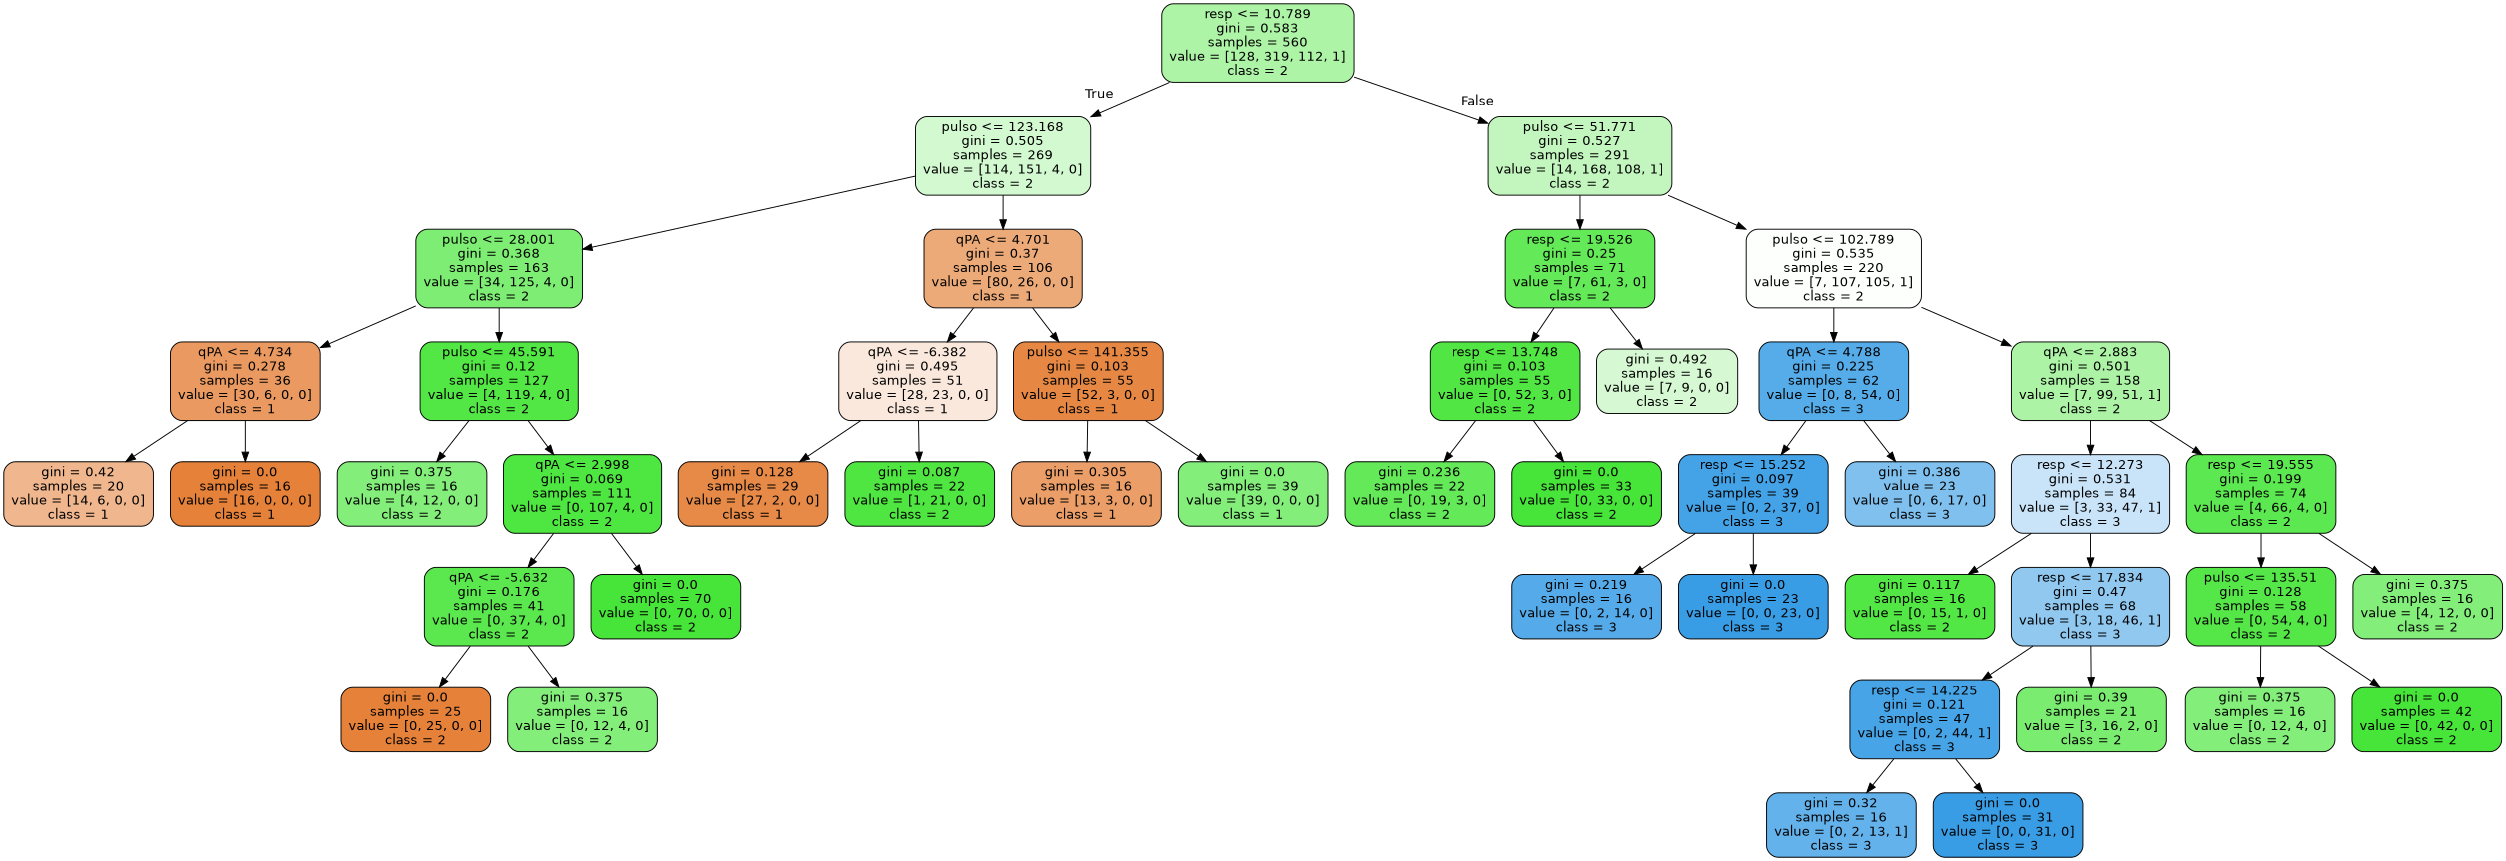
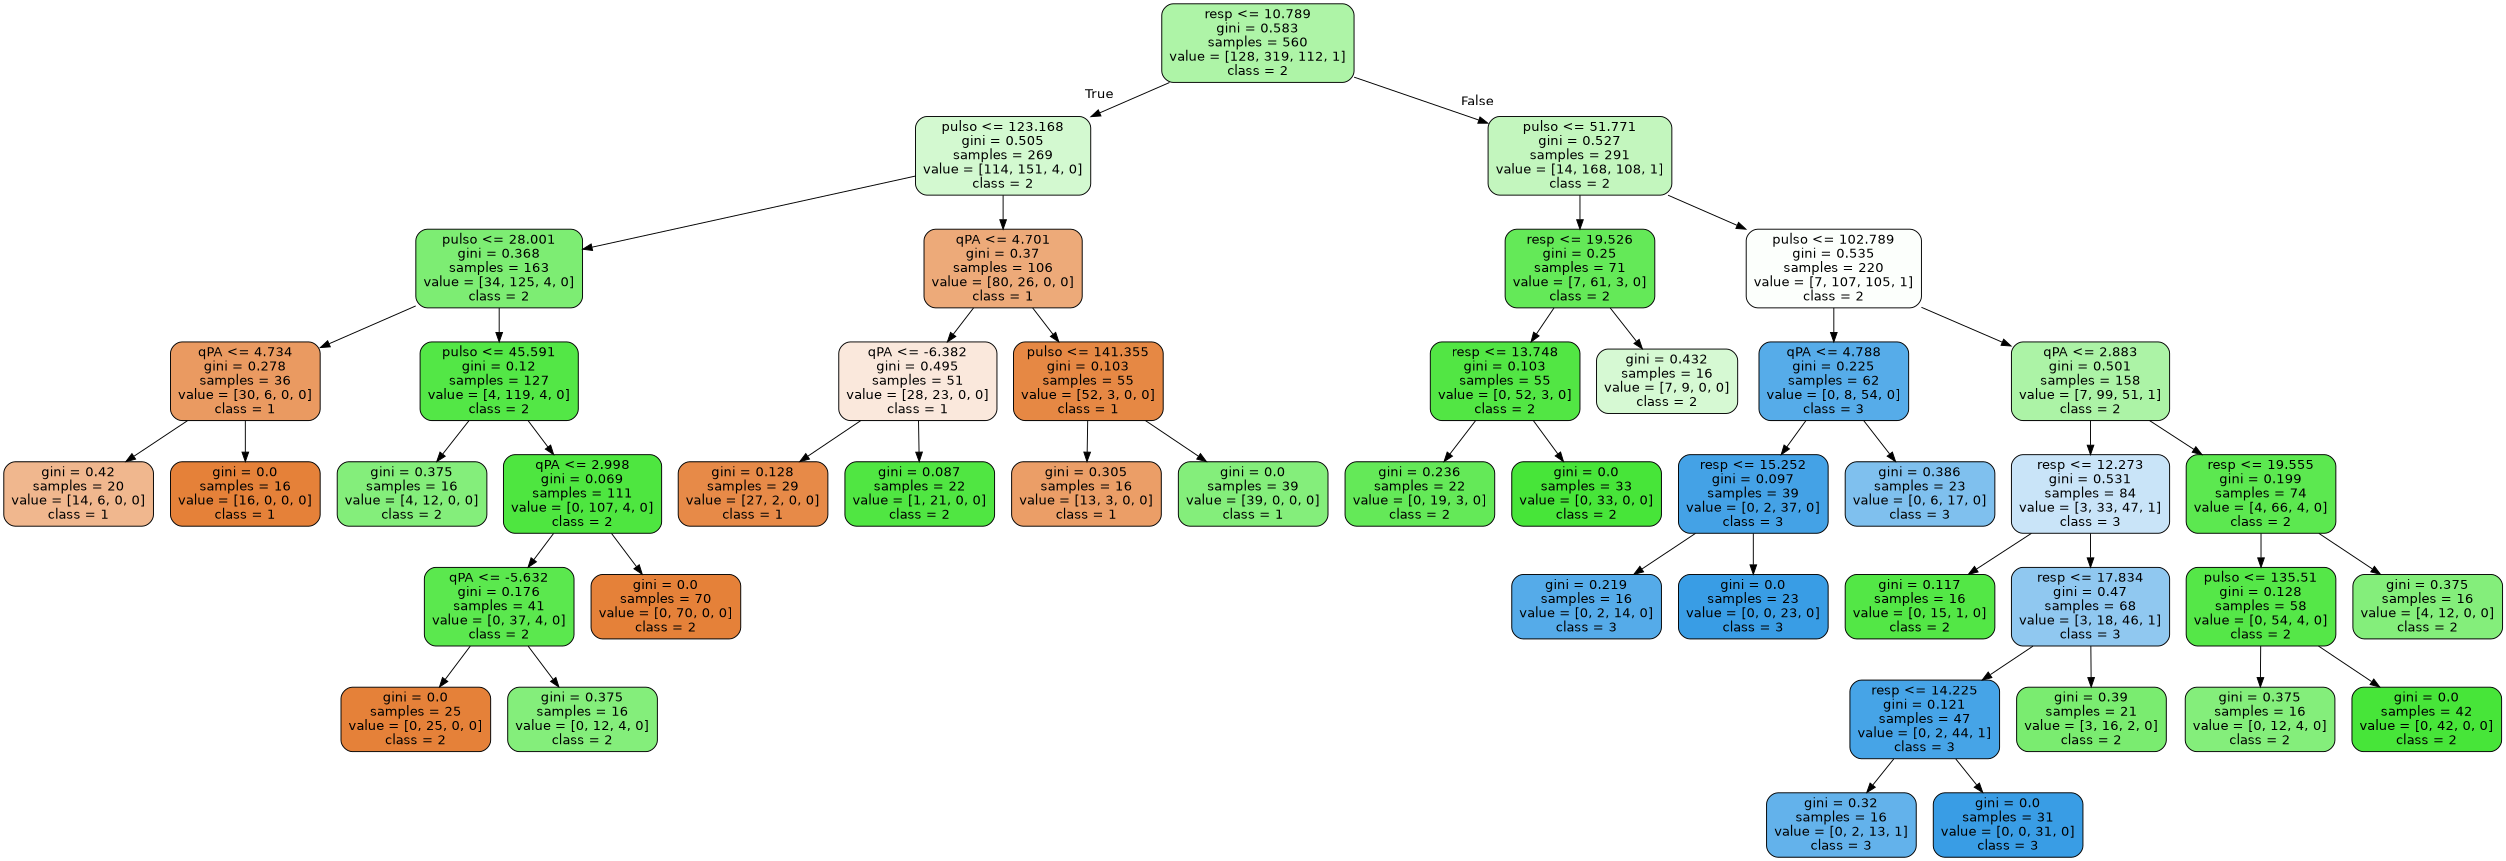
  digraph {
    node [color=black fillcolor="#84ee7b" fontname=helvetica shape=box style="filled, rounded"]
    edge [fontname=helvetica]
    n1 [fillcolor="#aef4a7" label="resp <= 10.789\ngini = 0.583\nsamples = 560\nvalue = [128, 319, 112, 1]\nclass = 2"]
    n2 [fillcolor="#d3f9d0" label="pulso <= 123.168\ngini = 0.505\nsamples = 269\nvalue = [114, 151, 4, 0]\nclass = 2"]
    n3 [fillcolor="#c3f6be" label="pulso <= 51.771\ngini = 0.527\nsamples = 291\nvalue = [14, 168, 108, 1]\nclass = 2"]
    n4 [fillcolor="#7ded73" label="pulso <= 28.001\ngini = 0.368\nsamples = 163\nvalue = [34, 125, 4, 0]\nclass = 2"]
    n5 [fillcolor="#edaa79" label="qPA <= 4.701\ngini = 0.37\nsamples = 106\nvalue = [80, 26, 0, 0]\nclass = 1"]
    n6 [fillcolor="#64e958" label="resp <= 19.526\ngini = 0.25\nsamples = 71\nvalue = [7, 61, 3, 0]\nclass = 2"]
    n7 [fillcolor="#fcfffc" label="pulso <= 102.789\ngini = 0.535\nsamples = 220\nvalue = [7, 107, 105, 1]\nclass = 2"]
    n8 [fillcolor="#ea9a61" label="qPA <= 4.734\ngini = 0.278\nsamples = 36\nvalue = [30, 6, 0, 0]\nclass = 1"]
    n9 [fillcolor="#53e746" label="pulso <= 45.591\ngini = 0.12\nsamples = 127\nvalue = [4, 119, 4, 0]\nclass = 2"]
    n10 [fillcolor="#fae8dc" label="qPA <= -6.382\ngini = 0.495\nsamples = 51\nvalue = [28, 23, 0, 0]\nclass = 1"]
    n11 [fillcolor="#e68844" label="pulso <= 141.355\ngini = 0.103\nsamples = 55\nvalue = [52, 3, 0, 0]\nclass = 1"]
    n12 [fillcolor="#f0b78e" label="gini = 0.42\nsamples = 20\nvalue = [14, 6, 0, 0]\nclass = 1"]
    n13 [fillcolor="#e58139" label="gini = 0.0\nsamples = 16\nvalue = [16, 0, 0, 0]\nclass = 1"]
    n14 [label="gini = 0.375\nsamples = 16\nvalue = [4, 12, 0, 0]\nclass = 2"]
    n15 [fillcolor="#4ee640" label="qPA <= 2.998\ngini = 0.069\nsamples = 111\nvalue = [0, 107, 4, 0]\nclass = 2"]
    n16 [fillcolor="#5be84e" label="qPA <= -5.632\ngini = 0.176\nsamples = 41\nvalue = [0, 37, 4, 0]\nclass = 2"]
-   n17 [fillcolor="#47e539" label="gini = 0.0\nsamples = 70\nvalue = [0, 70, 0, 0]\nclass = 2"]
+   n17 [fillcolor="#e58139" label="gini = 0.0\nsamples = 70\nvalue = [0, 70, 0, 0]\nclass = 2"]
    n18 [fillcolor="#e58139" label="gini = 0.0\nsamples = 25\nvalue = [0, 25, 0, 0]\nclass = 2"]
    n19 [label="gini = 0.375\nsamples = 16\nvalue = [0, 12, 4, 0]\nclass = 2"]
    n20 [fillcolor="#e78a48" label="gini = 0.128\nsamples = 29\nvalue = [27, 2, 0, 0]\nclass = 1"]
    n21 [fillcolor="#50e642" label="gini = 0.087\nsamples = 22\nvalue = [1, 21, 0, 0]\nclass = 2"]
    n22 [fillcolor="#eb9e67" label="gini = 0.305\nsamples = 16\nvalue = [13, 3, 0, 0]\nclass = 1"]
    n23 [label="gini = 0.0\nsamples = 39\nvalue = [39, 0, 0, 0]\nclass = 1"]
    n24 [fillcolor="#52e644" label="resp <= 13.748\ngini = 0.103\nsamples = 55\nvalue = [0, 52, 3, 0]\nclass = 2"]
-   n25 [fillcolor="#d6f9d3" label="gini = 0.492\nsamples = 16\nvalue = [7, 9, 0, 0]\nclass = 2"]
+   n25 [fillcolor="#d6f9d3" label="gini = 0.432\nsamples = 16\nvalue = [7, 9, 0, 0]\nclass = 2"]
    n26 [fillcolor="#56ace9" label="qPA <= 4.788\ngini = 0.225\nsamples = 62\nvalue = [0, 8, 54, 0]\nclass = 3"]
    n27 [fillcolor="#acf3a6" label="qPA <= 2.883\ngini = 0.501\nsamples = 158\nvalue = [7, 99, 51, 1]\nclass = 2"]
    n28 [fillcolor="#64e958" label="gini = 0.236\nsamples = 22\nvalue = [0, 19, 3, 0]\nclass = 2"]
    n29 [fillcolor="#47e539" label="gini = 0.0\nsamples = 33\nvalue = [0, 33, 0, 0]\nclass = 2"]
    n30 [fillcolor="#44a2e6" label="resp <= 15.252\ngini = 0.097\nsamples = 39\nvalue = [0, 2, 37, 0]\nclass = 3"]
-   n31 [fillcolor="#7fc0ee" label="gini = 0.386\nvalue = 23\nvalue = [0, 6, 17, 0]\nclass = 3"]
+   n31 [fillcolor="#7fc0ee" label="gini = 0.386\nsamples = 23\nvalue = [0, 6, 17, 0]\nclass = 3"]
    n32 [fillcolor="#c9e4f8" label="resp <= 12.273\ngini = 0.531\nsamples = 84\nvalue = [3, 33, 47, 1]\nclass = 3"]
    n33 [fillcolor="#5ce850" label="resp <= 19.555\ngini = 0.199\nsamples = 74\nvalue = [4, 66, 4, 0]\nclass = 2"]
    n34 [fillcolor="#55abe9" label="gini = 0.219\nsamples = 16\nvalue = [0, 2, 14, 0]\nclass = 3"]
    n35 [fillcolor="#399de5" label="gini = 0.0\nsamples = 23\nvalue = [0, 0, 23, 0]\nclass = 3"]
    n36 [fillcolor="#53e746" label="gini = 0.117\nsamples = 16\nvalue = [0, 15, 1, 0]\nclass = 2"]
    n37 [fillcolor="#90c8f0" label="resp <= 17.834\ngini = 0.47\nsamples = 68\nvalue = [3, 18, 46, 1]\nclass = 3"]
    n38 [fillcolor="#55e748" label="pulso <= 135.51\ngini = 0.128\nsamples = 58\nvalue = [0, 54, 4, 0]\nclass = 2"]
    n39 [label="gini = 0.375\nsamples = 16\nvalue = [4, 12, 0, 0]\nclass = 2"]
    n40 [fillcolor="#46a4e7" label="resp <= 14.225\ngini = 0.121\nsamples = 47\nvalue = [0, 2, 44, 1]\nclass = 3"]
    n41 [fillcolor="#7aec70" label="gini = 0.39\nsamples = 21\nvalue = [3, 16, 2, 0]\nclass = 2"]
    n42 [fillcolor="#63b2eb" label="gini = 0.32\nsamples = 16\nvalue = [0, 2, 13, 1]\nclass = 3"]
    n43 [fillcolor="#399de5" label="gini = 0.0\nsamples = 31\nvalue = [0, 0, 31, 0]\nclass = 3"]
    n44 [label="gini = 0.375\nsamples = 16\nvalue = [0, 12, 4, 0]\nclass = 2"]
    n45 [fillcolor="#47e539" label="gini = 0.0\nsamples = 42\nvalue = [0, 42, 0, 0]\nclass = 2"]
    n1 -> n2 [headlabel=True labelangle=45 labeldistance=2.5]
    n1 -> n3 [headlabel=False labelangle=-45 labeldistance=2.5]
    n2 -> n4
    n2 -> n5
    n3 -> n6
    n3 -> n7
    n4 -> n8
    n4 -> n9
    n5 -> n10
    n5 -> n11
    n6 -> n24
    n6 -> n25
    n7 -> n26
    n7 -> n27
    n8 -> n12
    n8 -> n13
    n9 -> n14
    n9 -> n15
    n10 -> n20
    n10 -> n21
    n11 -> n22
    n11 -> n23
    n15 -> n16
    n15 -> n17
    n16 -> n18
    n16 -> n19
    n24 -> n28
    n24 -> n29
    n26 -> n30
    n26 -> n31
    n27 -> n32
    n27 -> n33
    n30 -> n34
    n30 -> n35
    n32 -> n36
    n32 -> n37
    n33 -> n38
    n33 -> n39
    n37 -> n40
    n37 -> n41
    n38 -> n44
    n38 -> n45
    n40 -> n42
    n40 -> n43
  }
